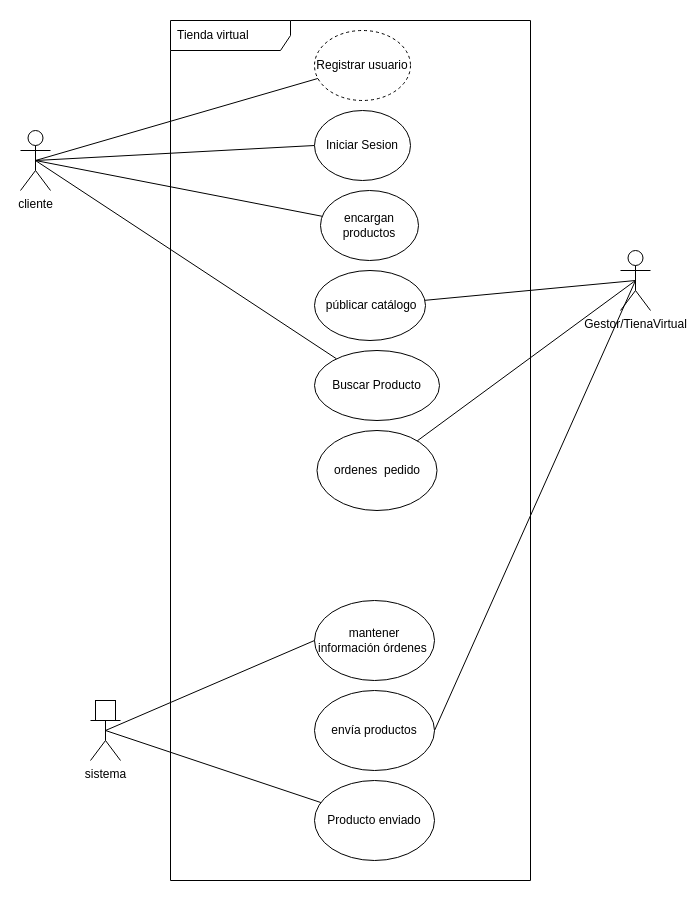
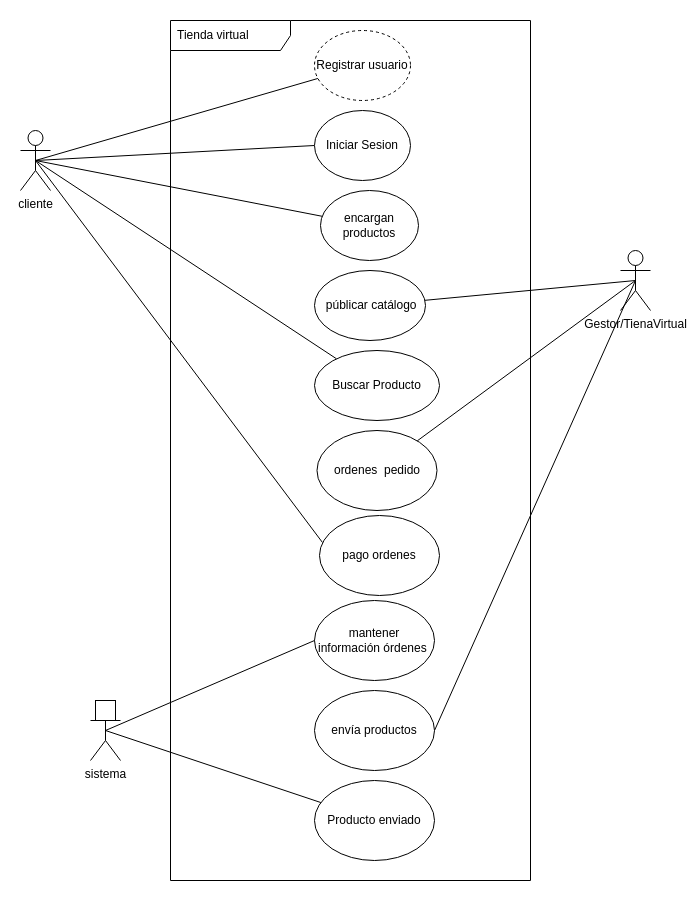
  <mxCell id="0" />
  <mxCell id="1" parent="0" />
  <mxCell id="2" style="edgeStyle=none;rounded=0;orthogonalLoop=1;jettySize=auto;html=1;exitX=0.5;exitY=0.5;exitDx=0;exitDy=0;exitPerimeter=0;entryX=1;entryY=0.5;entryDx=0;entryDy=0;endArrow=none;endFill=0;" parent="1" source="21" target="15" edge="1"><mxGeometry relative="1" as="geometry" /></mxCell>
  <mxCell id="3" value="Tienda virtual" style="shape=umlFrame;whiteSpace=wrap;html=1;width=120;height=30;boundedLbl=1;verticalAlign=middle;align=left;spacingLeft=5;" parent="1" vertex="1"><mxGeometry x="170" y="20" width="360" height="860" as="geometry" /></mxCell>
  <mxCell id="4" value="&lt;span style=&quot;font-weight: normal;&quot;&gt;Registrar usuario&lt;/span&gt;" style="ellipse;whiteSpace=wrap;html=1;fontStyle=1;dashed=1;" parent="1" vertex="1"><mxGeometry x="314" y="30" width="96" height="70" as="geometry" /></mxCell>
  <mxCell id="5" value="&amp;nbsp;públicar catálogo" style="ellipse;whiteSpace=wrap;html=1;" parent="1" vertex="1"><mxGeometry x="314" y="270" width="111" height="70" as="geometry" /></mxCell>
  <mxCell id="6" style="rounded=0;orthogonalLoop=1;jettySize=auto;html=1;exitX=0.5;exitY=0.5;exitDx=0;exitDy=0;exitPerimeter=0;endArrow=none;endFill=0;" parent="1" source="11" target="4" edge="1"><mxGeometry relative="1" as="geometry" /></mxCell>
  <mxCell id="7" style="edgeStyle=none;rounded=0;orthogonalLoop=1;jettySize=auto;html=1;exitX=0.5;exitY=0.5;exitDx=0;exitDy=0;exitPerimeter=0;entryX=0;entryY=0.5;entryDx=0;entryDy=0;endArrow=none;endFill=0;" parent="1" source="11" target="26" edge="1"><mxGeometry relative="1" as="geometry" /></mxCell>
  <mxCell id="8" style="edgeStyle=none;rounded=0;orthogonalLoop=1;jettySize=auto;html=1;exitX=0.5;exitY=0.5;exitDx=0;exitDy=0;exitPerimeter=0;endArrow=none;endFill=0;" parent="1" source="11" target="12" edge="1"><mxGeometry relative="1" as="geometry" /></mxCell>
  <mxCell id="9" style="edgeStyle=none;rounded=0;orthogonalLoop=1;jettySize=auto;html=1;exitX=0.5;exitY=0.5;exitDx=0;exitDy=0;exitPerimeter=0;endArrow=none;endFill=0;" parent="1" source="11" target="18" edge="1"><mxGeometry relative="1" as="geometry"><mxPoint x="314" y="390" as="targetPoint" /></mxGeometry></mxCell>
+ <mxCell id="10" style="edgeStyle=none;rounded=0;orthogonalLoop=1;jettySize=auto;html=1;exitX=0.5;exitY=0.5;exitDx=0;exitDy=0;exitPerimeter=0;entryX=0.025;entryY=0.338;entryDx=0;entryDy=0;entryPerimeter=0;endArrow=none;endFill=0;" parent="1" source="11" target="13" edge="1"><mxGeometry relative="1" as="geometry" /></mxCell>
  <mxCell id="11" value="cliente" style="shape=umlActor;verticalLabelPosition=bottom;verticalAlign=top;html=1;outlineConnect=0;" parent="1" vertex="1"><mxGeometry x="20" y="130" width="30" height="60" as="geometry" /></mxCell>
  <mxCell id="12" value="encargan productos" style="ellipse;whiteSpace=wrap;html=1;" parent="1" vertex="1"><mxGeometry x="320" y="190" width="98" height="70" as="geometry" /></mxCell>
+ <mxCell id="13" value="pago ordenes" style="ellipse;whiteSpace=wrap;html=1;" parent="1" vertex="1"><mxGeometry x="319" y="515" width="120" height="80" as="geometry" /></mxCell>
  <mxCell id="14" value="ordenes&amp;nbsp; pedido" style="ellipse;whiteSpace=wrap;html=1;" parent="1" vertex="1"><mxGeometry x="316.5" y="430" width="120" height="80" as="geometry" /></mxCell>
  <mxCell id="15" value="envía productos" style="ellipse;whiteSpace=wrap;html=1;" parent="1" vertex="1"><mxGeometry x="314" y="690" width="120" height="80" as="geometry" /></mxCell>
  <mxCell id="16" value="&amp;nbsp;mantener&amp;nbsp; información órdenes&amp;nbsp;" style="ellipse;whiteSpace=wrap;html=1;" parent="1" vertex="1"><mxGeometry x="314" y="600" width="120" height="80" as="geometry" /></mxCell>
  <mxCell id="17" value="Producto enviado" style="ellipse;whiteSpace=wrap;html=1;" parent="1" vertex="1"><mxGeometry x="314" y="780" width="120" height="80" as="geometry" /></mxCell>
  <mxCell id="18" value="Buscar Producto" style="ellipse;whiteSpace=wrap;html=1;" parent="1" vertex="1"><mxGeometry x="314" y="350" width="125" height="70" as="geometry" /></mxCell>
  <mxCell id="19" style="edgeStyle=none;rounded=0;orthogonalLoop=1;jettySize=auto;html=1;exitX=0.5;exitY=0.5;exitDx=0;exitDy=0;exitPerimeter=0;endArrow=none;endFill=0;" parent="1" source="21" target="5" edge="1"><mxGeometry relative="1" as="geometry" /></mxCell>
  <mxCell id="20" style="edgeStyle=none;rounded=0;orthogonalLoop=1;jettySize=auto;html=1;exitX=0.5;exitY=0.5;exitDx=0;exitDy=0;exitPerimeter=0;endArrow=none;endFill=0;" parent="1" source="21" target="14" edge="1"><mxGeometry relative="1" as="geometry" /></mxCell>
  <mxCell id="21" value="Gestor/TienaVirtual" style="shape=umlActor;verticalLabelPosition=bottom;verticalAlign=top;html=1;outlineConnect=0;" parent="1" vertex="1"><mxGeometry x="620" y="250" width="30" height="60" as="geometry" /></mxCell>
  <mxCell id="22" style="edgeStyle=none;rounded=0;orthogonalLoop=1;jettySize=auto;html=1;exitX=0.5;exitY=0.5;exitDx=0;exitDy=0;exitPerimeter=0;endArrow=none;endFill=0;" parent="1" source="24" target="17" edge="1"><mxGeometry relative="1" as="geometry" /></mxCell>
  <mxCell id="23" style="edgeStyle=none;rounded=0;orthogonalLoop=1;jettySize=auto;html=1;exitX=0.5;exitY=0.5;exitDx=0;exitDy=0;exitPerimeter=0;entryX=0;entryY=0.5;entryDx=0;entryDy=0;endArrow=none;endFill=0;" parent="1" source="24" target="16" edge="1"><mxGeometry relative="1" as="geometry" /></mxCell>
  <mxCell id="24" value="sistema" style="shape=umlActor;verticalLabelPosition=bottom;verticalAlign=top;html=1;outlineConnect=0;" parent="1" vertex="1"><mxGeometry x="90" y="700" width="30" height="60" as="geometry" /></mxCell>
  <mxCell id="25" value="" style="rounded=0;whiteSpace=wrap;html=1;" parent="1" vertex="1"><mxGeometry x="95" y="700" width="20" height="20" as="geometry" /></mxCell>
  <mxCell id="26" value="Iniciar Sesion" style="ellipse;whiteSpace=wrap;html=1;" parent="1" vertex="1"><mxGeometry x="314" y="110" width="96" height="70" as="geometry" /></mxCell>
